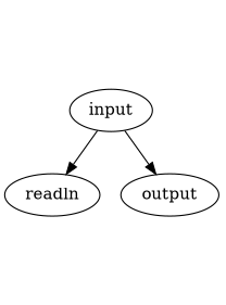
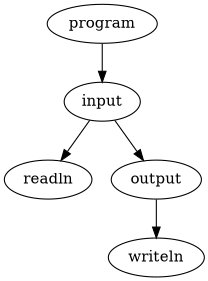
  digraph {
+   program
    input
    readln
    output
+   writeln
+   program -> input
    input -> readln
    input -> output
+   output -> writeln
  }
